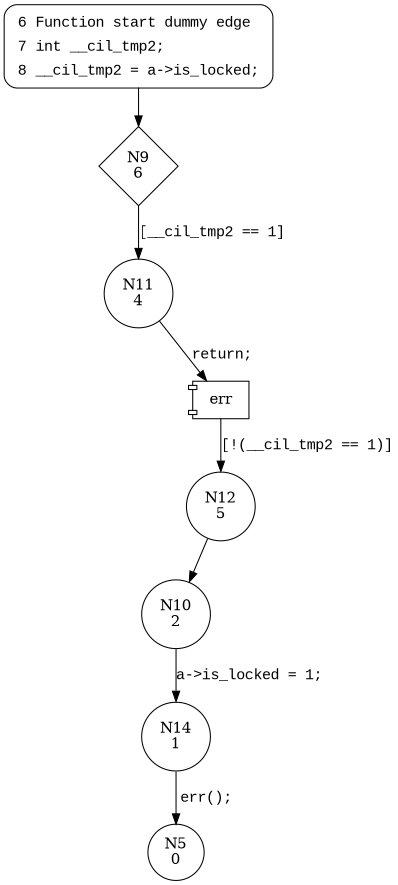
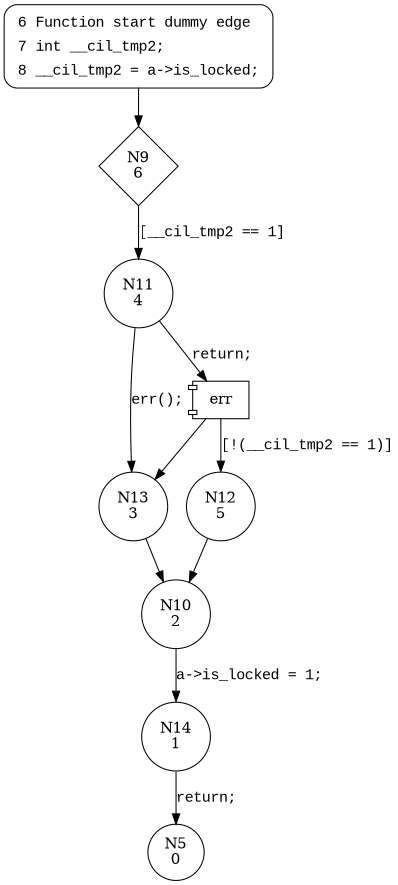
  digraph {
    node [shape=circle]
    edge [fontname="Courier New"]
    n1 [label="N9\n6" shape=diamond]
    n2 [label="N11\n4"]
+   n3 [label="N13\n3"]
    n4 [label=err shape=component]
    n5 [label="N12\n5"]
    n6 [label="N10\n2"]
    n7 [label="N14\n1"]
    n8 [label="N5\n0"]
    n9 [fillcolor=white fontname="Courier New" label=<<table border="0" cellborder="0" cellpadding="3" bgcolor="white"><tr><td align="right">6</td><td align="left">Function start dummy edge</td></tr><tr><td align="right">7</td><td align="left">int __cil_tmp2;</td></tr><tr><td align="right">8</td><td align="left">__cil_tmp2 = a-&gt;is_locked;</td></tr></table>> penwidth=1 shape=Mrecord style="filled,bold"]
    n1 -> n2 [label="[__cil_tmp2 == 1]"]
+   n2 -> n3 [label="err();"]
    n2 -> n4 [label="return;"]
+   n3 -> n6
+   n4 -> n3
    n4 -> n5 [label="[!(__cil_tmp2 == 1)]"]
    n5 -> n6
    n6 -> n7 [label="a->is_locked = 1;"]
-   n7 -> n8 [label="err();"]
+   n7 -> n8 [label="return;"]
    n9 -> n1 [fontname=""]
  }
